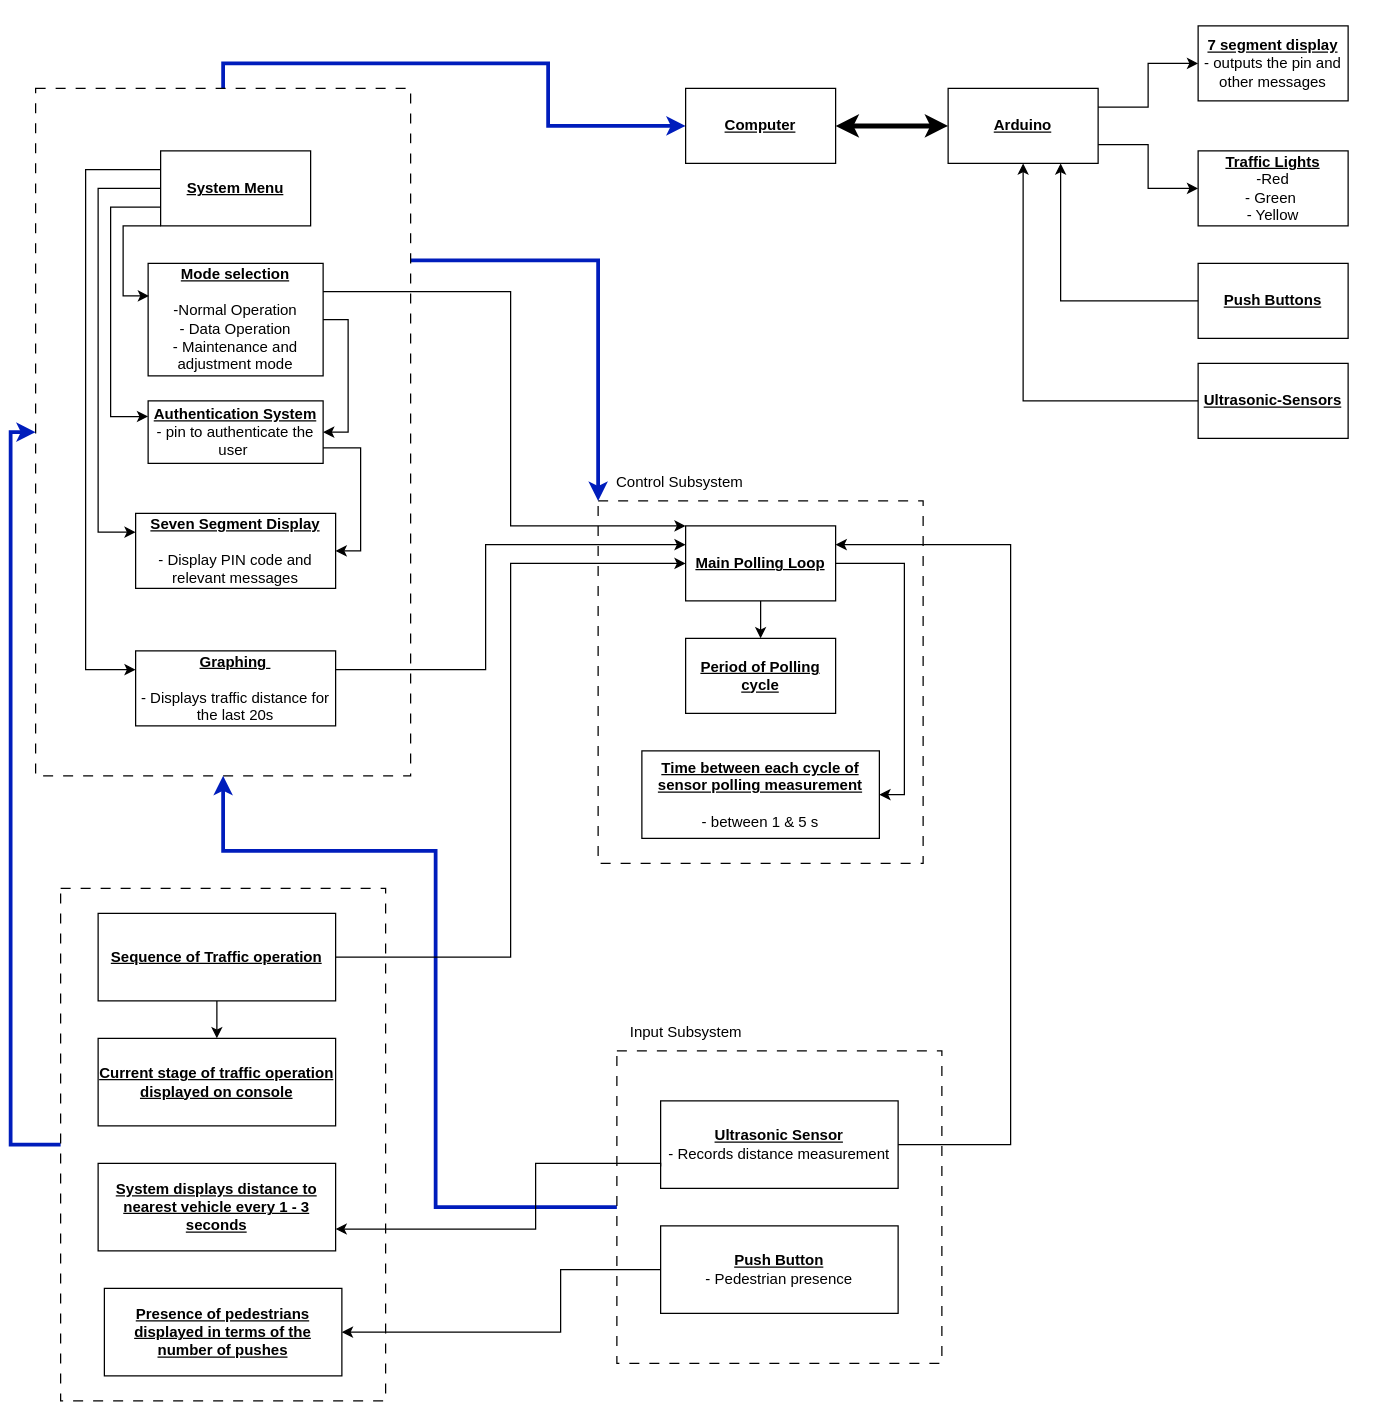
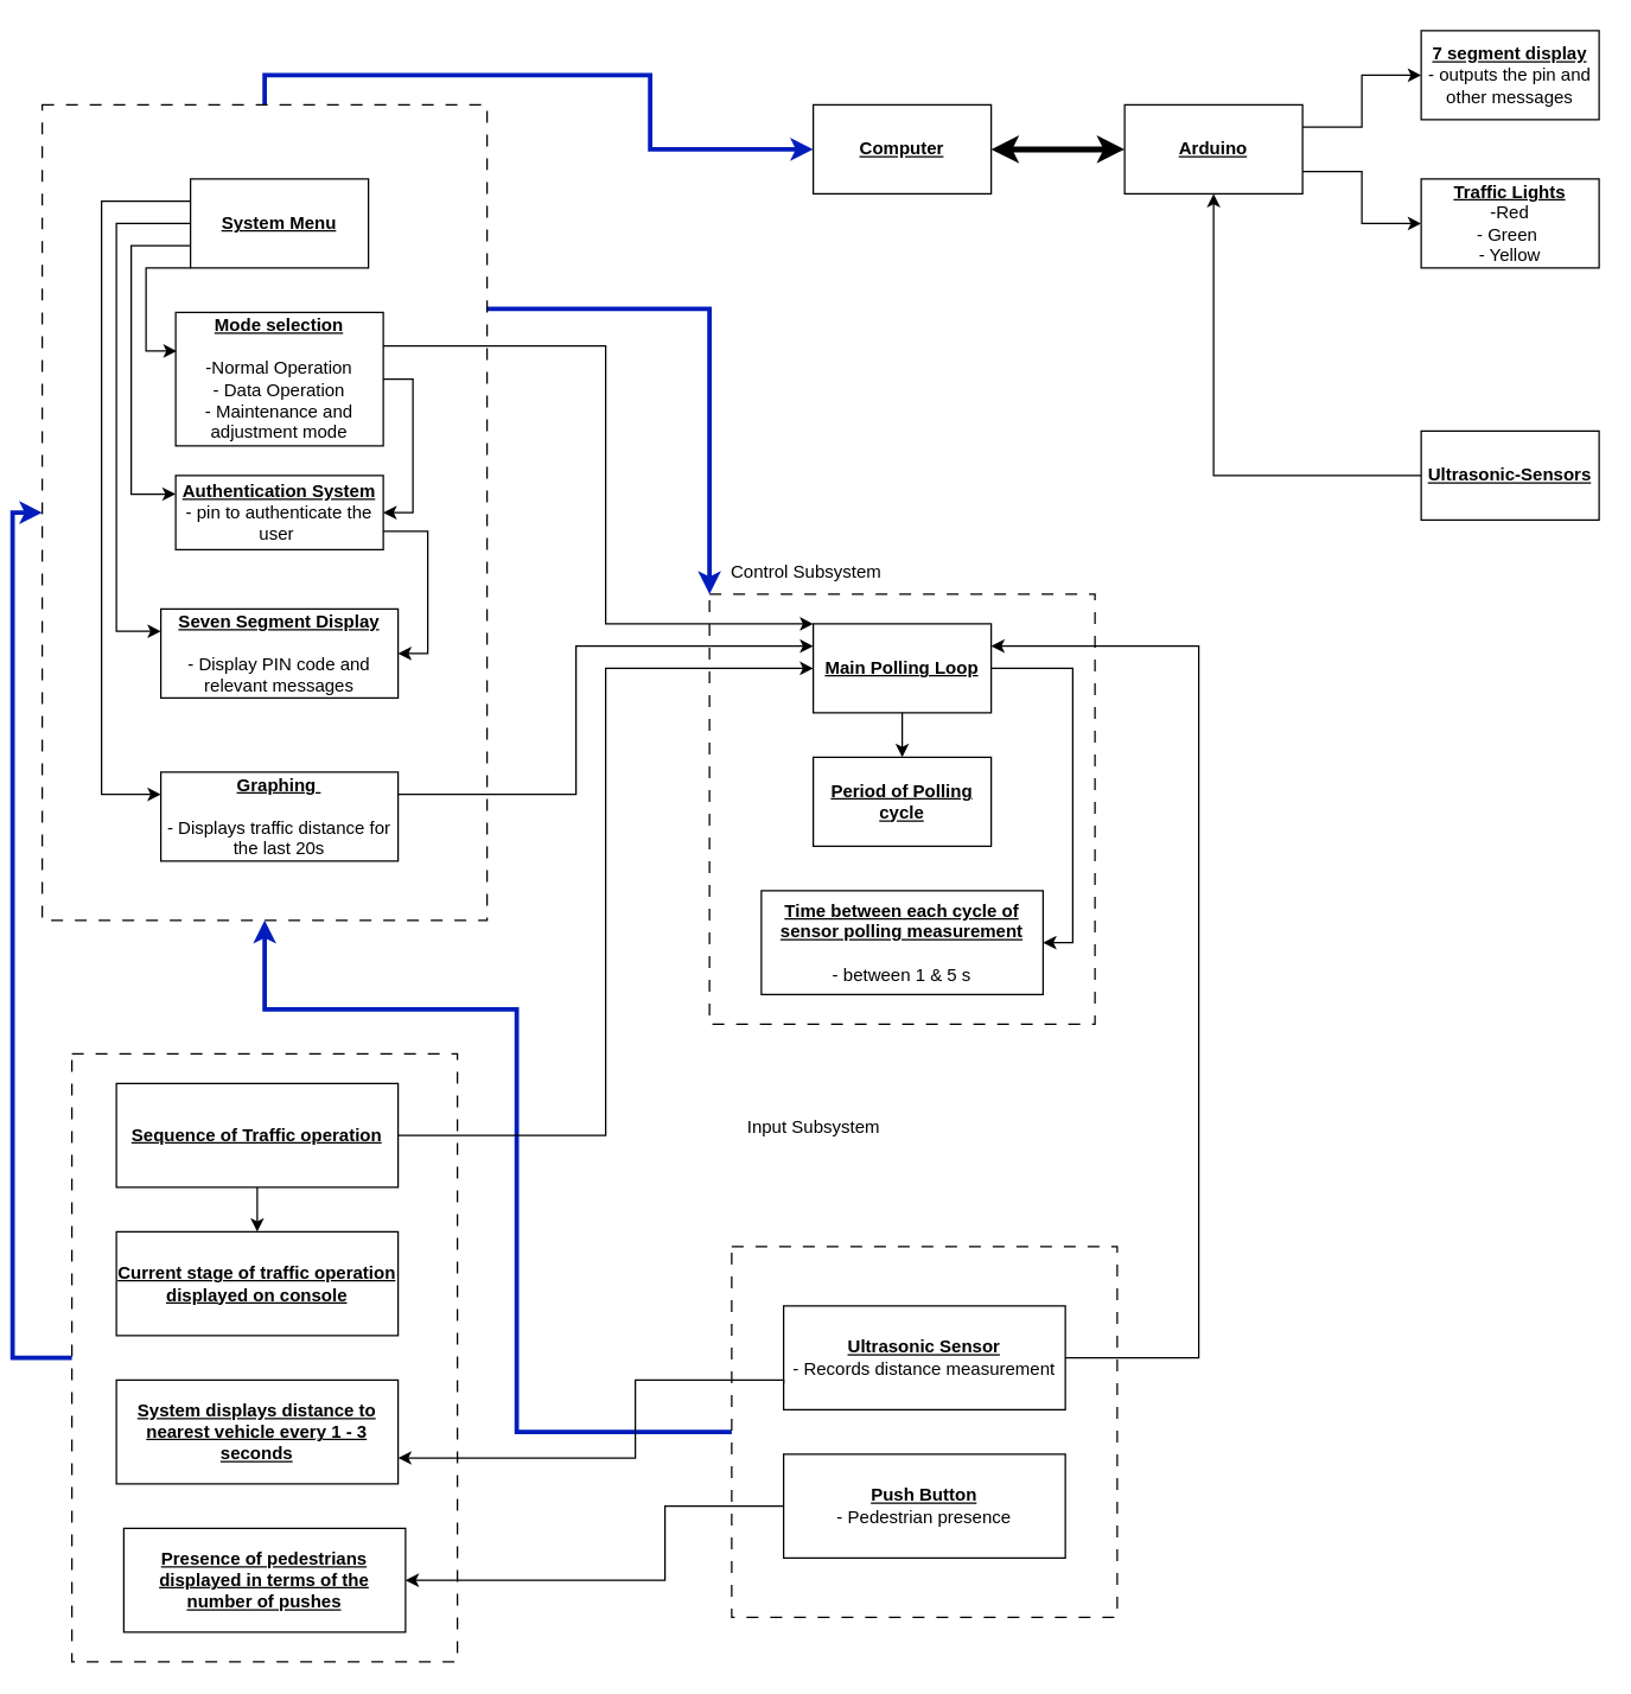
  <mxCell id="0" />
  <mxCell id="1" parent="0" />
  <mxCell id="2" value="" style="rounded=0;whiteSpace=wrap;html=1;dashed=1;dashPattern=8 8;fillColor=none;" parent="1" vertex="1"><mxGeometry x="470" y="400" width="260" height="290" as="geometry" /></mxCell>
  <mxCell id="3" style="edgeStyle=orthogonalEdgeStyle;rounded=0;orthogonalLoop=1;jettySize=auto;html=1;exitX=1;exitY=0.25;exitDx=0;exitDy=0;entryX=0;entryY=0;entryDx=0;entryDy=0;fillColor=#0050ef;strokeColor=#001DBC;strokeWidth=3;" edge="1" parent="1" source="5" target="2"><mxGeometry relative="1" as="geometry" /></mxCell>
  <mxCell id="4" style="edgeStyle=orthogonalEdgeStyle;rounded=0;orthogonalLoop=1;jettySize=auto;html=1;exitX=0.5;exitY=0;exitDx=0;exitDy=0;entryX=0;entryY=0.5;entryDx=0;entryDy=0;fillColor=#0050ef;strokeColor=#001DBC;strokeWidth=3;" edge="1" parent="1" source="5" target="42"><mxGeometry relative="1" as="geometry" /></mxCell>
  <mxCell id="5" value="" style="rounded=0;whiteSpace=wrap;html=1;dashed=1;dashPattern=8 8;fillColor=none;" parent="1" vertex="1"><mxGeometry x="20" y="70" width="300" height="550" as="geometry" /></mxCell>
  <mxCell id="6" style="edgeStyle=orthogonalEdgeStyle;rounded=0;orthogonalLoop=1;jettySize=auto;html=1;exitX=0;exitY=0.75;exitDx=0;exitDy=0;entryX=0;entryY=0.25;entryDx=0;entryDy=0;" parent="1" source="9" target="14" edge="1"><mxGeometry relative="1" as="geometry"><Array as="points"><mxPoint x="80" y="165" /><mxPoint x="80" y="332" /></Array></mxGeometry></mxCell>
  <mxCell id="7" style="edgeStyle=orthogonalEdgeStyle;rounded=0;orthogonalLoop=1;jettySize=auto;html=1;exitX=0;exitY=0.5;exitDx=0;exitDy=0;entryX=0;entryY=0.25;entryDx=0;entryDy=0;" parent="1" source="9" target="15" edge="1"><mxGeometry relative="1" as="geometry"><Array as="points"><mxPoint x="70" y="150" /><mxPoint x="70" y="425" /></Array></mxGeometry></mxCell>
  <mxCell id="8" style="edgeStyle=orthogonalEdgeStyle;rounded=0;orthogonalLoop=1;jettySize=auto;html=1;exitX=0;exitY=0.25;exitDx=0;exitDy=0;entryX=0;entryY=0.25;entryDx=0;entryDy=0;" parent="1" source="9" target="17" edge="1"><mxGeometry relative="1" as="geometry"><Array as="points"><mxPoint x="60" y="135" /><mxPoint x="60" y="535" /></Array></mxGeometry></mxCell>
  <mxCell id="9" value="&lt;b&gt;&lt;u&gt;System Menu&lt;/u&gt;&lt;/b&gt;" style="rounded=0;whiteSpace=wrap;html=1;fillColor=none;" parent="1" vertex="1"><mxGeometry x="120" y="120" width="120" height="60" as="geometry" /></mxCell>
  <mxCell id="10" style="edgeStyle=orthogonalEdgeStyle;rounded=0;orthogonalLoop=1;jettySize=auto;html=1;exitX=1;exitY=0.5;exitDx=0;exitDy=0;entryX=1;entryY=0.5;entryDx=0;entryDy=0;" parent="1" source="12" target="14" edge="1"><mxGeometry relative="1" as="geometry"><Array as="points"><mxPoint x="270" y="255" /><mxPoint x="270" y="345" /></Array></mxGeometry></mxCell>
  <mxCell id="11" style="edgeStyle=orthogonalEdgeStyle;rounded=0;orthogonalLoop=1;jettySize=auto;html=1;exitX=1;exitY=0.25;exitDx=0;exitDy=0;entryX=0;entryY=0;entryDx=0;entryDy=0;" edge="1" parent="1" source="12" target="21"><mxGeometry relative="1" as="geometry"><mxPoint x="430" y="390" as="targetPoint" /><Array as="points"><mxPoint x="400" y="233" /><mxPoint x="400" y="420" /></Array></mxGeometry></mxCell>
  <mxCell id="12" value="&lt;b&gt;&lt;u&gt;Mode selection&lt;br&gt;&lt;br&gt;&lt;/u&gt;&lt;/b&gt;-Normal Operation&lt;br&gt;- Data Operation&lt;br&gt;- Maintenance and adjustment mode" style="rounded=0;whiteSpace=wrap;html=1;fillColor=none;" parent="1" vertex="1"><mxGeometry x="110" y="210" width="140" height="90" as="geometry" /></mxCell>
  <mxCell id="13" style="edgeStyle=orthogonalEdgeStyle;rounded=0;orthogonalLoop=1;jettySize=auto;html=1;exitX=1;exitY=0.75;exitDx=0;exitDy=0;entryX=1;entryY=0.5;entryDx=0;entryDy=0;" parent="1" source="14" target="15" edge="1"><mxGeometry relative="1" as="geometry" /></mxCell>
  <mxCell id="14" value="&lt;u style=&quot;font-weight: bold;&quot;&gt;Authentication System&lt;/u&gt;&lt;br&gt;- pin to authenticate the user&amp;nbsp;" style="rounded=0;whiteSpace=wrap;html=1;fillColor=none;" parent="1" vertex="1"><mxGeometry x="110" y="320" width="140" height="50" as="geometry" /></mxCell>
  <mxCell id="15" value="&lt;u style=&quot;font-weight: bold;&quot;&gt;Seven Segment Display&lt;/u&gt;&lt;br&gt;&lt;br&gt;- Display PIN code and relevant messages" style="rounded=0;whiteSpace=wrap;html=1;fillColor=none;" parent="1" vertex="1"><mxGeometry x="100" y="410" width="160" height="60" as="geometry" /></mxCell>
  <mxCell id="16" style="edgeStyle=orthogonalEdgeStyle;rounded=0;orthogonalLoop=1;jettySize=auto;html=1;exitX=1;exitY=0.25;exitDx=0;exitDy=0;entryX=0;entryY=0.25;entryDx=0;entryDy=0;" parent="1" source="17" target="21" edge="1"><mxGeometry relative="1" as="geometry"><Array as="points"><mxPoint x="380" y="535" /><mxPoint x="380" y="435" /></Array></mxGeometry></mxCell>
  <mxCell id="17" value="&lt;b&gt;&lt;u&gt;Graphing&amp;nbsp;&lt;br&gt;&lt;/u&gt;&lt;/b&gt;&lt;br&gt;- Displays traffic distance for the last 20s" style="rounded=0;whiteSpace=wrap;html=1;fillColor=none;" parent="1" vertex="1"><mxGeometry x="100" y="520" width="160" height="60" as="geometry" /></mxCell>
  <mxCell id="18" style="edgeStyle=orthogonalEdgeStyle;rounded=0;orthogonalLoop=1;jettySize=auto;html=1;exitX=0;exitY=1;exitDx=0;exitDy=0;entryX=0.005;entryY=0.289;entryDx=0;entryDy=0;entryPerimeter=0;" parent="1" source="9" target="12" edge="1"><mxGeometry relative="1" as="geometry"><Array as="points"><mxPoint x="90" y="180" /><mxPoint x="90" y="236" /></Array></mxGeometry></mxCell>
  <mxCell id="19" style="edgeStyle=orthogonalEdgeStyle;rounded=0;orthogonalLoop=1;jettySize=auto;html=1;exitX=0.5;exitY=1;exitDx=0;exitDy=0;entryX=0.5;entryY=0;entryDx=0;entryDy=0;" parent="1" source="21" target="22" edge="1"><mxGeometry relative="1" as="geometry" /></mxCell>
  <mxCell id="20" style="edgeStyle=orthogonalEdgeStyle;rounded=0;orthogonalLoop=1;jettySize=auto;html=1;exitX=1;exitY=0.5;exitDx=0;exitDy=0;entryX=1;entryY=0.5;entryDx=0;entryDy=0;" parent="1" source="21" target="23" edge="1"><mxGeometry relative="1" as="geometry"><Array as="points"><mxPoint x="715" y="450" /><mxPoint x="715" y="635" /></Array></mxGeometry></mxCell>
  <mxCell id="21" value="&lt;b&gt;&lt;u&gt;Main Polling Loop&lt;/u&gt;&lt;/b&gt;" style="rounded=0;whiteSpace=wrap;html=1;fillColor=none;" parent="1" vertex="1"><mxGeometry x="540" y="420" width="120" height="60" as="geometry" /></mxCell>
  <mxCell id="22" value="&lt;b&gt;&lt;u&gt;Period of Polling cycle&lt;/u&gt;&lt;/b&gt;" style="rounded=0;whiteSpace=wrap;html=1;fillColor=none;" parent="1" vertex="1"><mxGeometry x="540" y="510" width="120" height="60" as="geometry" /></mxCell>
  <mxCell id="23" value="&lt;u style=&quot;font-weight: bold;&quot;&gt;Time between each cycle of sensor polling measurement&lt;br&gt;&lt;br&gt;&lt;/u&gt;- between 1 &amp;amp; 5 s" style="rounded=0;whiteSpace=wrap;html=1;fillColor=none;" parent="1" vertex="1"><mxGeometry x="505" y="600" width="190" height="70" as="geometry" /></mxCell>
  <mxCell id="24" value="Control Subsystem" style="text;html=1;align=center;verticalAlign=middle;resizable=0;points=[];autosize=1;strokeColor=none;fillColor=none;" parent="1" vertex="1"><mxGeometry x="475" y="370" width="120" height="30" as="geometry" /></mxCell>
  <mxCell id="25" style="edgeStyle=orthogonalEdgeStyle;rounded=0;orthogonalLoop=1;jettySize=auto;html=1;exitX=0;exitY=0.5;exitDx=0;exitDy=0;entryX=0.5;entryY=1;entryDx=0;entryDy=0;strokeWidth=3;fillColor=#0050ef;strokeColor=#001DBC;" edge="1" parent="1" source="26" target="5"><mxGeometry relative="1" as="geometry"><Array as="points"><mxPoint x="340" y="965" /><mxPoint x="340" y="680" /><mxPoint x="170" y="680" /></Array></mxGeometry></mxCell>
  <mxCell id="26" value="" style="rounded=0;whiteSpace=wrap;html=1;dashed=1;dashPattern=8 8;fillColor=none;" parent="1" vertex="1"><mxGeometry x="485" y="840" width="260" height="250" as="geometry" /></mxCell>
  <mxCell id="27" style="edgeStyle=orthogonalEdgeStyle;rounded=0;orthogonalLoop=1;jettySize=auto;html=1;exitX=1;exitY=0.5;exitDx=0;exitDy=0;entryX=1;entryY=0.25;entryDx=0;entryDy=0;" parent="1" source="29" target="21" edge="1"><mxGeometry relative="1" as="geometry"><Array as="points"><mxPoint x="800" y="915" /><mxPoint x="800" y="435" /></Array></mxGeometry></mxCell>
  <mxCell id="28" style="edgeStyle=orthogonalEdgeStyle;rounded=0;orthogonalLoop=1;jettySize=auto;html=1;exitX=0;exitY=0.75;exitDx=0;exitDy=0;entryX=1;entryY=0.75;entryDx=0;entryDy=0;" parent="1" source="29" target="39" edge="1"><mxGeometry relative="1" as="geometry"><Array as="points"><mxPoint x="520" y="930" /><mxPoint x="420" y="930" /><mxPoint x="420" y="982" /></Array></mxGeometry></mxCell>
  <mxCell id="29" value="&lt;u style=&quot;font-weight: bold;&quot;&gt;Ultrasonic Sensor&lt;br&gt;&lt;/u&gt;- Records distance measurement" style="rounded=0;whiteSpace=wrap;html=1;fillColor=none;" parent="1" vertex="1"><mxGeometry x="520" y="880" width="190" height="70" as="geometry" /></mxCell>
  <mxCell id="30" style="edgeStyle=orthogonalEdgeStyle;rounded=0;orthogonalLoop=1;jettySize=auto;html=1;exitX=0;exitY=0.5;exitDx=0;exitDy=0;entryX=1;entryY=0.5;entryDx=0;entryDy=0;" parent="1" source="31" target="40" edge="1"><mxGeometry relative="1" as="geometry"><Array as="points"><mxPoint x="440" y="1015" /><mxPoint x="440" y="1065" /></Array></mxGeometry></mxCell>
  <mxCell id="31" value="&lt;u style=&quot;font-weight: bold;&quot;&gt;Push Button&lt;br&gt;&lt;/u&gt;- Pedestrian presence" style="rounded=0;whiteSpace=wrap;html=1;fillColor=none;" parent="1" vertex="1"><mxGeometry x="520" y="980" width="190" height="70" as="geometry" /></mxCell>
- <mxCell id="32" value="Input Subsystem" style="text;html=1;align=center;verticalAlign=middle;resizable=0;points=[];autosize=1;strokeColor=none;fillColor=none;" parent="1" vertex="1"><mxGeometry x="485" y="810" width="110" height="30" as="geometry" /></mxCell>
+ <mxCell id="32" value="Input Subsystem" style="text;html=1;align=center;verticalAlign=middle;resizable=0;points=[];autosize=1;strokeColor=none;fillColor=none;" parent="1" vertex="1"><mxGeometry x="485" y="745" width="110" height="30" as="geometry" /></mxCell>
  <mxCell id="33" style="edgeStyle=orthogonalEdgeStyle;rounded=0;orthogonalLoop=1;jettySize=auto;html=1;exitX=0;exitY=0.5;exitDx=0;exitDy=0;entryX=0;entryY=0.5;entryDx=0;entryDy=0;fillColor=#0050ef;strokeColor=#001DBC;strokeWidth=3;" parent="1" source="34" target="5" edge="1"><mxGeometry relative="1" as="geometry" /></mxCell>
  <mxCell id="34" value="" style="rounded=0;whiteSpace=wrap;html=1;dashed=1;dashPattern=8 8;fillColor=none;" parent="1" vertex="1"><mxGeometry x="40" y="710" width="260" height="410" as="geometry" /></mxCell>
  <mxCell id="35" style="edgeStyle=orthogonalEdgeStyle;rounded=0;orthogonalLoop=1;jettySize=auto;html=1;exitX=0.5;exitY=1;exitDx=0;exitDy=0;entryX=0.5;entryY=0;entryDx=0;entryDy=0;" parent="1" source="37" target="38" edge="1"><mxGeometry relative="1" as="geometry" /></mxCell>
  <mxCell id="36" style="edgeStyle=orthogonalEdgeStyle;rounded=0;orthogonalLoop=1;jettySize=auto;html=1;exitX=1;exitY=0.5;exitDx=0;exitDy=0;entryX=0;entryY=0.5;entryDx=0;entryDy=0;" parent="1" source="37" target="21" edge="1"><mxGeometry relative="1" as="geometry"><Array as="points"><mxPoint x="400" y="765" /><mxPoint x="400" y="450" /></Array></mxGeometry></mxCell>
  <mxCell id="37" value="&lt;u style=&quot;font-weight: bold;&quot;&gt;Sequence of Traffic operation&lt;/u&gt;" style="rounded=0;whiteSpace=wrap;html=1;fillColor=none;" parent="1" vertex="1"><mxGeometry x="70" y="730" width="190" height="70" as="geometry" /></mxCell>
  <mxCell id="38" value="&lt;u style=&quot;font-weight: bold;&quot;&gt;Current stage of traffic operation displayed on console&lt;/u&gt;" style="rounded=0;whiteSpace=wrap;html=1;fillColor=none;" parent="1" vertex="1"><mxGeometry x="70" y="830" width="190" height="70" as="geometry" /></mxCell>
  <mxCell id="39" value="&lt;u style=&quot;font-weight: bold;&quot;&gt;System displays distance to nearest vehicle every 1 - 3 seconds&lt;/u&gt;" style="rounded=0;whiteSpace=wrap;html=1;fillColor=none;" parent="1" vertex="1"><mxGeometry x="70" y="930" width="190" height="70" as="geometry" /></mxCell>
  <mxCell id="40" value="&lt;u style=&quot;font-weight: bold;&quot;&gt;Presence of pedestrians displayed in terms of the number of pushes&lt;/u&gt;" style="rounded=0;whiteSpace=wrap;html=1;fillColor=none;" parent="1" vertex="1"><mxGeometry x="75" y="1030" width="190" height="70" as="geometry" /></mxCell>
  <mxCell id="41" style="edgeStyle=orthogonalEdgeStyle;rounded=0;orthogonalLoop=1;jettySize=auto;html=1;exitX=1;exitY=0.5;exitDx=0;exitDy=0;entryX=0;entryY=0.5;entryDx=0;entryDy=0;startArrow=classic;startFill=1;strokeWidth=4;" edge="1" parent="1" source="42" target="45"><mxGeometry relative="1" as="geometry" /></mxCell>
  <mxCell id="42" value="&lt;b&gt;&lt;u&gt;Computer&lt;/u&gt;&lt;/b&gt;" style="rounded=0;whiteSpace=wrap;html=1;fillColor=none;" vertex="1" parent="1"><mxGeometry x="540" y="70" width="120" height="60" as="geometry" /></mxCell>
  <mxCell id="43" style="edgeStyle=orthogonalEdgeStyle;rounded=0;orthogonalLoop=1;jettySize=auto;html=1;exitX=1;exitY=0.25;exitDx=0;exitDy=0;entryX=0;entryY=0.5;entryDx=0;entryDy=0;" edge="1" parent="1" source="45" target="46"><mxGeometry relative="1" as="geometry" /></mxCell>
  <mxCell id="44" style="edgeStyle=orthogonalEdgeStyle;rounded=0;orthogonalLoop=1;jettySize=auto;html=1;exitX=1;exitY=0.75;exitDx=0;exitDy=0;entryX=0;entryY=0.5;entryDx=0;entryDy=0;" edge="1" parent="1" source="45" target="47"><mxGeometry relative="1" as="geometry" /></mxCell>
  <mxCell id="45" value="&lt;b&gt;&lt;u&gt;Arduino&lt;/u&gt;&lt;/b&gt;" style="rounded=0;whiteSpace=wrap;html=1;fillColor=none;" vertex="1" parent="1"><mxGeometry x="750" y="70" width="120" height="60" as="geometry" /></mxCell>
  <mxCell id="46" value="&lt;u style=&quot;font-weight: bold;&quot;&gt;7 segment display&lt;/u&gt;&lt;br&gt;- outputs the pin and other messages" style="rounded=0;whiteSpace=wrap;html=1;fillColor=none;" vertex="1" parent="1"><mxGeometry x="950" y="20" width="120" height="60" as="geometry" /></mxCell>
  <mxCell id="47" value="&lt;u style=&quot;font-weight: bold;&quot;&gt;Traffic Lights&lt;/u&gt;&lt;br&gt;-Red&lt;br&gt;- Green&amp;nbsp;&lt;br&gt;- Yellow" style="rounded=0;whiteSpace=wrap;html=1;fillColor=none;" vertex="1" parent="1"><mxGeometry x="950" y="120" width="120" height="60" as="geometry" /></mxCell>
- <mxCell id="48" style="edgeStyle=orthogonalEdgeStyle;rounded=0;orthogonalLoop=1;jettySize=auto;html=1;exitX=0;exitY=0.5;exitDx=0;exitDy=0;entryX=0.75;entryY=1;entryDx=0;entryDy=0;" edge="1" parent="1" source="49" target="45"><mxGeometry relative="1" as="geometry" /></mxCell>
- <mxCell id="49" value="&lt;b&gt;&lt;u&gt;Push Buttons&lt;br&gt;&lt;/u&gt;&lt;/b&gt;" style="rounded=0;whiteSpace=wrap;html=1;fillColor=none;" vertex="1" parent="1"><mxGeometry x="950" y="210" width="120" height="60" as="geometry" /></mxCell>
  <mxCell id="50" style="edgeStyle=orthogonalEdgeStyle;rounded=0;orthogonalLoop=1;jettySize=auto;html=1;exitX=0;exitY=0.5;exitDx=0;exitDy=0;entryX=0.5;entryY=1;entryDx=0;entryDy=0;" edge="1" parent="1" source="51" target="45"><mxGeometry relative="1" as="geometry" /></mxCell>
  <mxCell id="51" value="&lt;b&gt;&lt;u&gt;Ultrasonic-Sensors&lt;/u&gt;&lt;/b&gt;" style="rounded=0;whiteSpace=wrap;html=1;fillColor=none;" vertex="1" parent="1"><mxGeometry x="950" y="290" width="120" height="60" as="geometry" /></mxCell>
